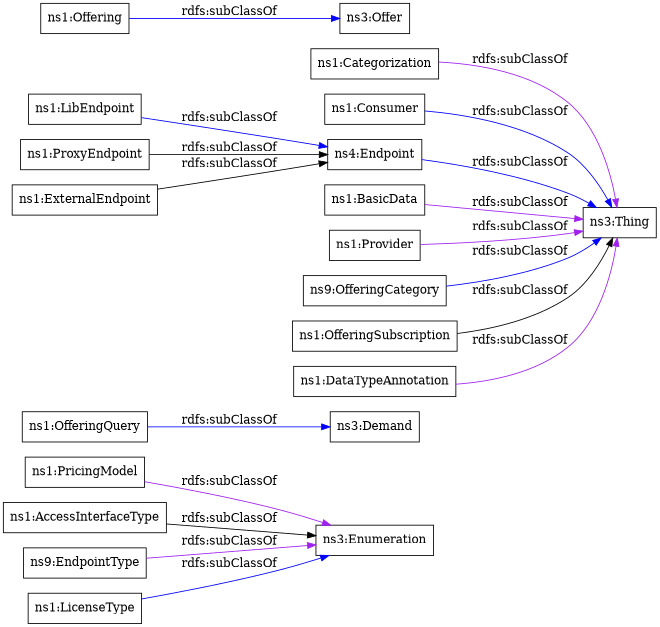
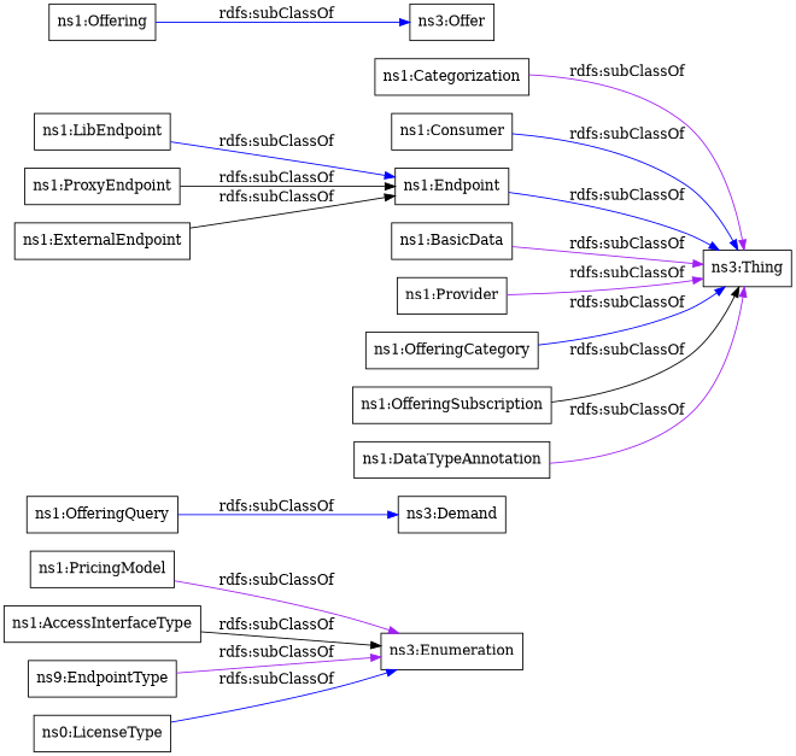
  digraph {
    rankdir=LR
    node [color=black shape=rectangle]
    edge [color=blue]
    "ns1:PricingModel"
    "ns3:Enumeration"
    "ns1:AccessInterfaceType"
    "ns1:OfferingQuery"
    "ns3:Demand"
    "ns1:Categorization"
    "ns3:Thing"
    "ns1:Consumer"
-   "ns1:Endpoint" [label="ns4:Endpoint"]
+   "ns1:Endpoint"
    n10 [label="ns9:EndpointType"]
    "ns1:BasicData"
    "ns1:LibEndpoint"
    "ns1:Provider"
-   "ns1:OfferingCategory" [label="ns9:OfferingCategory"]
+   "ns1:OfferingCategory"
    "ns1:ProxyEndpoint"
-   "ns1:LicenseType"
+   "ns1:LicenseType" [label="ns0:LicenseType"]
    "ns1:OfferingSubscription"
    "ns1:DataTypeAnnotation"
    "ns1:Offering"
    "ns3:Offer"
    "ns1:ExternalEndpoint"
    "ns1:PricingModel" -> "ns3:Enumeration" [color=purple label="rdfs:subClassOf"]
    "ns1:AccessInterfaceType" -> "ns3:Enumeration" [color=black label="rdfs:subClassOf"]
    "ns1:OfferingQuery" -> "ns3:Demand" [label="rdfs:subClassOf"]
    "ns1:Categorization" -> "ns3:Thing" [color=purple label="rdfs:subClassOf"]
    "ns1:Consumer" -> "ns3:Thing" [label="rdfs:subClassOf"]
    "ns1:Endpoint" -> "ns3:Thing" [label="rdfs:subClassOf"]
    n10 -> "ns3:Enumeration" [color=purple label="rdfs:subClassOf"]
    "ns1:BasicData" -> "ns3:Thing" [color=purple label="rdfs:subClassOf"]
    "ns1:LibEndpoint" -> "ns1:Endpoint" [label="rdfs:subClassOf"]
    "ns1:Provider" -> "ns3:Thing" [color=purple label="rdfs:subClassOf"]
    "ns1:OfferingCategory" -> "ns3:Thing" [label="rdfs:subClassOf"]
    "ns1:ProxyEndpoint" -> "ns1:Endpoint" [color=black label="rdfs:subClassOf"]
    "ns1:LicenseType" -> "ns3:Enumeration" [label="rdfs:subClassOf"]
    "ns1:OfferingSubscription" -> "ns3:Thing" [color=black label="rdfs:subClassOf"]
    "ns1:DataTypeAnnotation" -> "ns3:Thing" [color=purple label="rdfs:subClassOf"]
    "ns1:Offering" -> "ns3:Offer" [label="rdfs:subClassOf"]
    "ns1:ExternalEndpoint" -> "ns1:Endpoint" [color=black label="rdfs:subClassOf"]
  }
